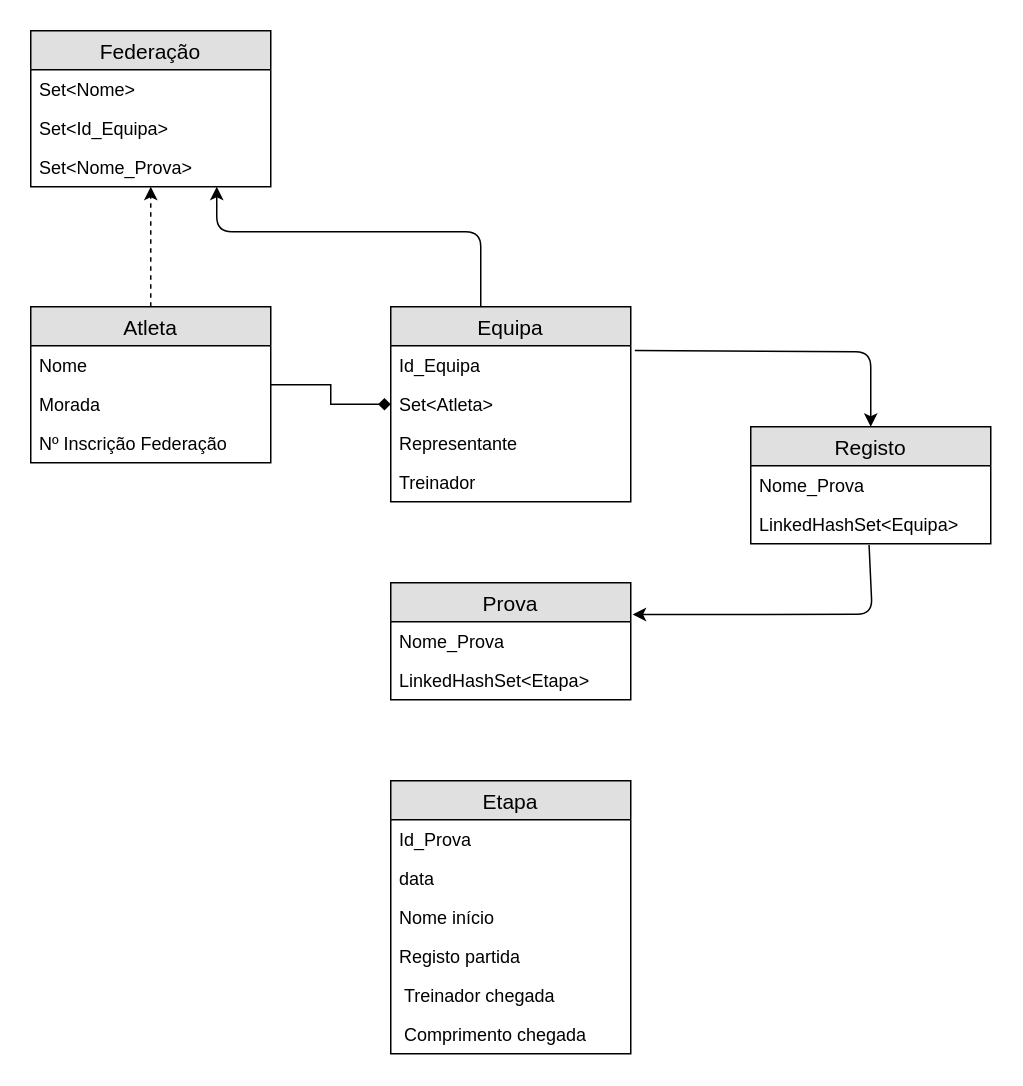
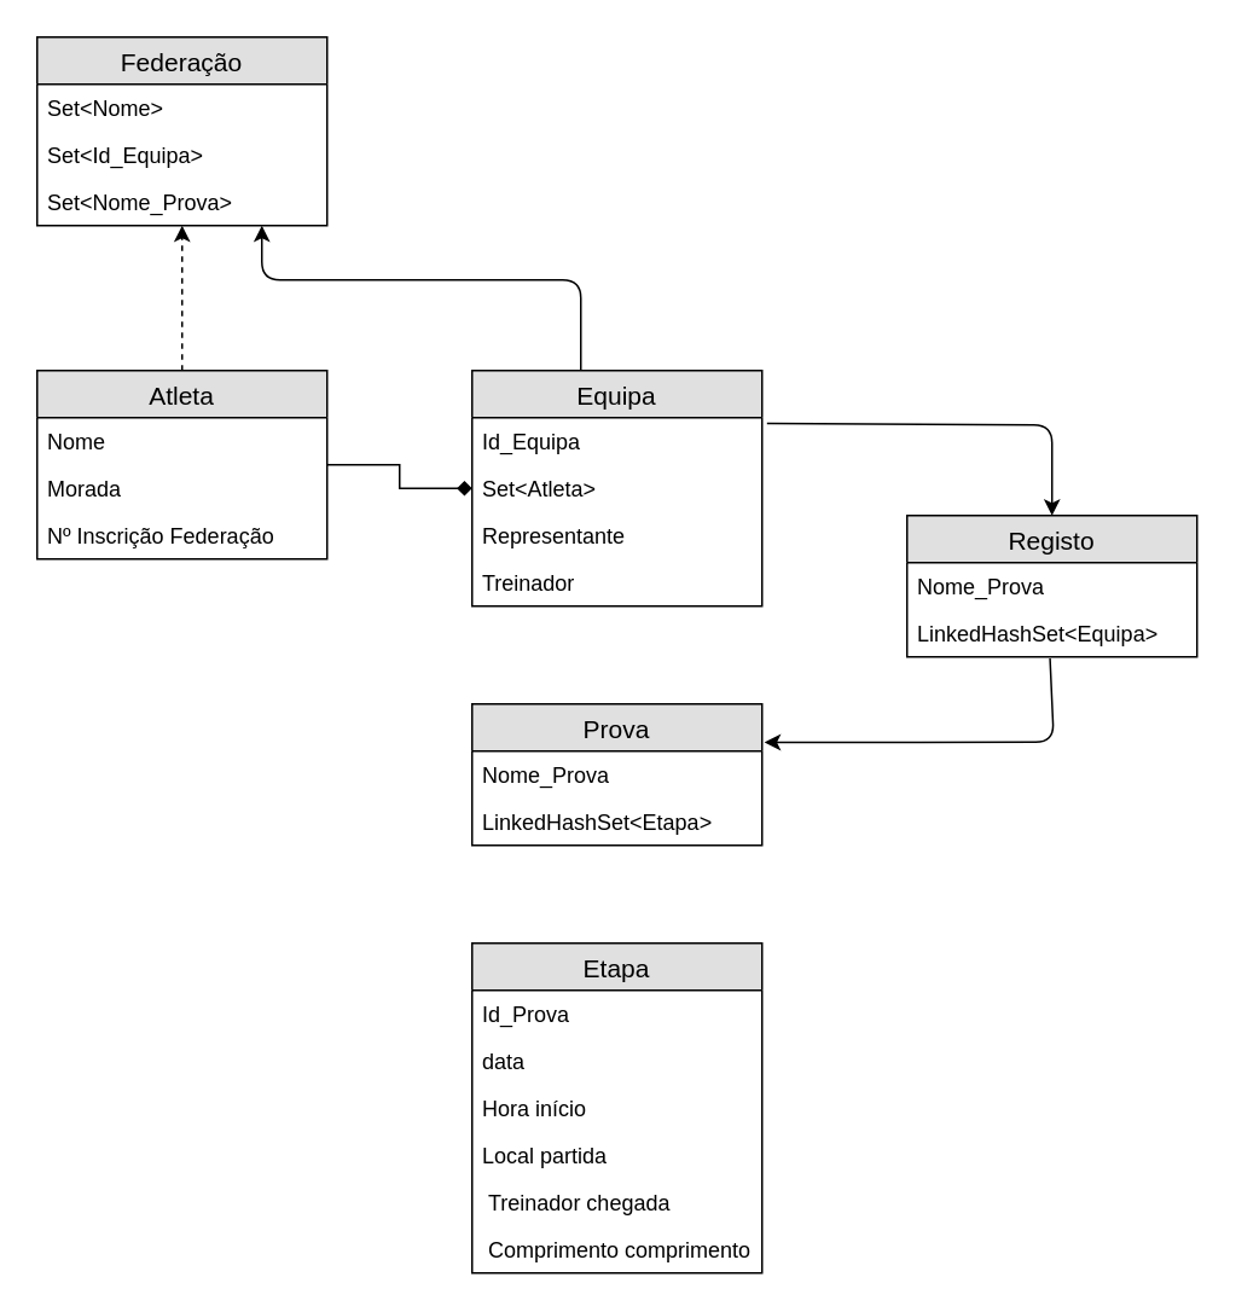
  <mxCell id="0" />
  <mxCell id="1" parent="0" />
  <mxCell id="2" value="" style="edgeStyle=orthogonalEdgeStyle;rounded=0;orthogonalLoop=1;jettySize=auto;html=1;endArrow=diamond;" edge="1" parent="1" source="4" target="12"><mxGeometry relative="1" as="geometry" /></mxCell>
  <mxCell id="3" value="" style="edgeStyle=orthogonalEdgeStyle;rounded=0;orthogonalLoop=1;jettySize=auto;html=1;dashed=1;" edge="1" parent="1" source="4" target="8"><mxGeometry relative="1" as="geometry" /></mxCell>
  <mxCell id="4" value="Atleta" style="swimlane;fontStyle=0;childLayout=stackLayout;horizontal=1;startSize=26;fillColor=#e0e0e0;horizontalStack=0;resizeParent=1;resizeParentMax=0;resizeLast=0;collapsible=1;marginBottom=0;swimlaneFillColor=#ffffff;align=center;fontSize=14;" vertex="1" parent="1"><mxGeometry x="20" y="204" width="160" height="104" as="geometry" /></mxCell>
  <mxCell id="5" value="Nome&#10;" style="text;strokeColor=none;fillColor=none;spacingLeft=4;spacingRight=4;overflow=hidden;rotatable=0;points=[[0,0.5],[1,0.5]];portConstraint=eastwest;fontSize=12;" vertex="1" parent="4"><mxGeometry y="26" width="160" height="26" as="geometry" /></mxCell>
  <mxCell id="6" value="Morada" style="text;strokeColor=none;fillColor=none;spacingLeft=4;spacingRight=4;overflow=hidden;rotatable=0;points=[[0,0.5],[1,0.5]];portConstraint=eastwest;fontSize=12;" vertex="1" parent="4"><mxGeometry y="52" width="160" height="26" as="geometry" /></mxCell>
  <mxCell id="7" value="Nº Inscrição Federação" style="text;strokeColor=none;fillColor=none;spacingLeft=4;spacingRight=4;overflow=hidden;rotatable=0;points=[[0,0.5],[1,0.5]];portConstraint=eastwest;fontSize=12;" vertex="1" parent="4"><mxGeometry y="78" width="160" height="26" as="geometry" /></mxCell>
  <mxCell id="8" value="Federação" style="swimlane;fontStyle=0;childLayout=stackLayout;horizontal=1;startSize=26;fillColor=#e0e0e0;horizontalStack=0;resizeParent=1;resizeParentMax=0;resizeLast=0;collapsible=1;marginBottom=0;swimlaneFillColor=#ffffff;align=center;fontSize=14;" vertex="1" parent="1"><mxGeometry x="20" y="20" width="160" height="104" as="geometry" /></mxCell>
  <mxCell id="9" value="Set&lt;Nome&gt;" style="text;strokeColor=none;fillColor=none;spacingLeft=4;spacingRight=4;overflow=hidden;rotatable=0;points=[[0,0.5],[1,0.5]];portConstraint=eastwest;fontSize=12;" vertex="1" parent="8"><mxGeometry y="26" width="160" height="26" as="geometry" /></mxCell>
  <mxCell id="10" value="Set&lt;Id_Equipa&gt;" style="text;strokeColor=none;fillColor=none;spacingLeft=4;spacingRight=4;overflow=hidden;rotatable=0;points=[[0,0.5],[1,0.5]];portConstraint=eastwest;fontSize=12;" vertex="1" parent="8"><mxGeometry y="52" width="160" height="26" as="geometry" /></mxCell>
  <mxCell id="11" value="Set&lt;Nome_Prova&gt;" style="text;strokeColor=none;fillColor=none;spacingLeft=4;spacingRight=4;overflow=hidden;rotatable=0;points=[[0,0.5],[1,0.5]];portConstraint=eastwest;fontSize=12;" vertex="1" parent="8"><mxGeometry y="78" width="160" height="26" as="geometry" /></mxCell>
  <mxCell id="12" value="Equipa" style="swimlane;fontStyle=0;childLayout=stackLayout;horizontal=1;startSize=26;fillColor=#e0e0e0;horizontalStack=0;resizeParent=1;resizeParentMax=0;resizeLast=0;collapsible=1;marginBottom=0;swimlaneFillColor=#ffffff;align=center;fontSize=14;" vertex="1" parent="1"><mxGeometry x="260" y="204" width="160" height="130" as="geometry" /></mxCell>
  <mxCell id="13" value="Id_Equipa" style="text;strokeColor=none;fillColor=none;spacingLeft=4;spacingRight=4;overflow=hidden;rotatable=0;points=[[0,0.5],[1,0.5]];portConstraint=eastwest;fontSize=12;" vertex="1" parent="12"><mxGeometry y="26" width="160" height="26" as="geometry" /></mxCell>
  <mxCell id="14" value="Set&lt;Atleta&gt;" style="text;strokeColor=none;fillColor=none;spacingLeft=4;spacingRight=4;overflow=hidden;rotatable=0;points=[[0,0.5],[1,0.5]];portConstraint=eastwest;fontSize=12;" vertex="1" parent="12"><mxGeometry y="52" width="160" height="26" as="geometry" /></mxCell>
  <mxCell id="15" value="Representante" style="text;strokeColor=none;fillColor=none;spacingLeft=4;spacingRight=4;overflow=hidden;rotatable=0;points=[[0,0.5],[1,0.5]];portConstraint=eastwest;fontSize=12;" vertex="1" parent="12"><mxGeometry y="78" width="160" height="26" as="geometry" /></mxCell>
  <mxCell id="16" value="Treinador&#10;" style="text;strokeColor=none;fillColor=none;spacingLeft=4;spacingRight=4;overflow=hidden;rotatable=0;points=[[0,0.5],[1,0.5]];portConstraint=eastwest;fontSize=12;" vertex="1" parent="12"><mxGeometry y="104" width="160" height="26" as="geometry" /></mxCell>
  <mxCell id="17" value="Registo" style="swimlane;fontStyle=0;childLayout=stackLayout;horizontal=1;startSize=26;fillColor=#e0e0e0;horizontalStack=0;resizeParent=1;resizeParentMax=0;resizeLast=0;collapsible=1;marginBottom=0;swimlaneFillColor=#ffffff;align=center;fontSize=14;" vertex="1" parent="1"><mxGeometry x="500" y="284" width="160" height="78" as="geometry" /></mxCell>
  <mxCell id="18" value="Nome_Prova" style="text;strokeColor=none;fillColor=none;spacingLeft=4;spacingRight=4;overflow=hidden;rotatable=0;points=[[0,0.5],[1,0.5]];portConstraint=eastwest;fontSize=12;" vertex="1" parent="17"><mxGeometry y="26" width="160" height="26" as="geometry" /></mxCell>
  <mxCell id="19" value="LinkedHashSet&lt;Equipa&gt;" style="text;strokeColor=none;fillColor=none;spacingLeft=4;spacingRight=4;overflow=hidden;rotatable=0;points=[[0,0.5],[1,0.5]];portConstraint=eastwest;fontSize=12;" vertex="1" parent="17"><mxGeometry y="52" width="160" height="26" as="geometry" /></mxCell>
  <mxCell id="20" value="Prova" style="swimlane;fontStyle=0;childLayout=stackLayout;horizontal=1;startSize=26;fillColor=#e0e0e0;horizontalStack=0;resizeParent=1;resizeParentMax=0;resizeLast=0;collapsible=1;marginBottom=0;swimlaneFillColor=#ffffff;align=center;fontSize=14;" vertex="1" parent="1"><mxGeometry x="260" y="388" width="160" height="78" as="geometry" /></mxCell>
  <mxCell id="21" value="Nome_Prova" style="text;strokeColor=none;fillColor=none;spacingLeft=4;spacingRight=4;overflow=hidden;rotatable=0;points=[[0,0.5],[1,0.5]];portConstraint=eastwest;fontSize=12;" vertex="1" parent="20"><mxGeometry y="26" width="160" height="26" as="geometry" /></mxCell>
  <mxCell id="22" value="LinkedHashSet&lt;Etapa&gt;" style="text;strokeColor=none;fillColor=none;spacingLeft=4;spacingRight=4;overflow=hidden;rotatable=0;points=[[0,0.5],[1,0.5]];portConstraint=eastwest;fontSize=12;" vertex="1" parent="20"><mxGeometry y="52" width="160" height="26" as="geometry" /></mxCell>
  <mxCell id="23" value="Etapa" style="swimlane;fontStyle=0;childLayout=stackLayout;horizontal=1;startSize=26;fillColor=#e0e0e0;horizontalStack=0;resizeParent=1;resizeParentMax=0;resizeLast=0;collapsible=1;marginBottom=0;swimlaneFillColor=#ffffff;align=center;fontSize=14;" vertex="1" parent="1"><mxGeometry x="260" y="520" width="160" height="182" as="geometry" /></mxCell>
  <mxCell id="24" value="Id_Prova" style="text;strokeColor=none;fillColor=none;spacingLeft=4;spacingRight=4;overflow=hidden;rotatable=0;points=[[0,0.5],[1,0.5]];portConstraint=eastwest;fontSize=12;" vertex="1" parent="23"><mxGeometry y="26" width="160" height="26" as="geometry" /></mxCell>
  <mxCell id="25" value="data" style="text;strokeColor=none;fillColor=none;spacingLeft=4;spacingRight=4;overflow=hidden;rotatable=0;points=[[0,0.5],[1,0.5]];portConstraint=eastwest;fontSize=12;" vertex="1" parent="23"><mxGeometry y="52" width="160" height="26" as="geometry" /></mxCell>
- <mxCell id="26" value="Nome início" style="text;strokeColor=none;fillColor=none;spacingLeft=4;spacingRight=4;overflow=hidden;rotatable=0;points=[[0,0.5],[1,0.5]];portConstraint=eastwest;fontSize=12;" vertex="1" parent="23"><mxGeometry y="78" width="160" height="26" as="geometry" /></mxCell>
- <mxCell id="27" value="Registo partida" style="text;strokeColor=none;fillColor=none;spacingLeft=4;spacingRight=4;overflow=hidden;rotatable=0;points=[[0,0.5],[1,0.5]];portConstraint=eastwest;fontSize=12;" vertex="1" parent="23"><mxGeometry y="104" width="160" height="26" as="geometry" /></mxCell>
+ <mxCell id="26" value="Hora início" style="text;strokeColor=none;fillColor=none;spacingLeft=4;spacingRight=4;overflow=hidden;rotatable=0;points=[[0,0.5],[1,0.5]];portConstraint=eastwest;fontSize=12;" vertex="1" parent="23"><mxGeometry y="78" width="160" height="26" as="geometry" /></mxCell>
+ <mxCell id="27" value="Local partida" style="text;strokeColor=none;fillColor=none;spacingLeft=4;spacingRight=4;overflow=hidden;rotatable=0;points=[[0,0.5],[1,0.5]];portConstraint=eastwest;fontSize=12;" vertex="1" parent="23"><mxGeometry y="104" width="160" height="26" as="geometry" /></mxCell>
  <mxCell id="28" value=" Treinador chegada" style="text;strokeColor=none;fillColor=none;spacingLeft=4;spacingRight=4;overflow=hidden;rotatable=0;points=[[0,0.5],[1,0.5]];portConstraint=eastwest;fontSize=12;" vertex="1" parent="23"><mxGeometry y="130" width="160" height="26" as="geometry" /></mxCell>
- <mxCell id="29" value=" Comprimento chegada" style="text;strokeColor=none;fillColor=none;spacingLeft=4;spacingRight=4;overflow=hidden;rotatable=0;points=[[0,0.5],[1,0.5]];portConstraint=eastwest;fontSize=12;" vertex="1" parent="23"><mxGeometry y="156" width="160" height="26" as="geometry" /></mxCell>
+ <mxCell id="29" value=" Comprimento comprimento" style="text;strokeColor=none;fillColor=none;spacingLeft=4;spacingRight=4;overflow=hidden;rotatable=0;points=[[0,0.5],[1,0.5]];portConstraint=eastwest;fontSize=12;" vertex="1" parent="23"><mxGeometry y="156" width="160" height="26" as="geometry" /></mxCell>
  <mxCell id="30" value="" style="edgeStyle=elbowEdgeStyle;elbow=vertical;endArrow=classic;html=1;" edge="1" parent="1"><mxGeometry width="50" height="50" relative="1" as="geometry"><mxPoint x="320" y="204" as="sourcePoint" /><mxPoint x="144" as="targetPoint" y="124" /><Array as="points"><mxPoint x="230" y="154" /></Array></mxGeometry></mxCell>
  <mxCell id="31" value="" style="endArrow=classic;html=1;exitX=0.493;exitY=1.031;exitDx=0;exitDy=0;exitPerimeter=0;entryX=1.008;entryY=-0.185;entryDx=0;entryDy=0;entryPerimeter=0;" edge="1" parent="1" source="19" target="21"><mxGeometry width="50" height="50" relative="1" as="geometry"><mxPoint x="581.28" y="391.588" as="sourcePoint" /><mxPoint x="520" y="374" as="targetPoint" /><Array as="points"><mxPoint x="581" y="409" /></Array></mxGeometry></mxCell>
  <mxCell id="32" value="" style="endArrow=classic;html=1;exitX=1.017;exitY=0.123;exitDx=0;exitDy=0;exitPerimeter=0;" edge="1" parent="1" source="13"><mxGeometry width="50" height="50" relative="1" as="geometry"><mxPoint x="630" y="234" as="sourcePoint" /><mxPoint x="580" y="284" as="targetPoint" /><Array as="points"><mxPoint x="580" y="234" /></Array></mxGeometry></mxCell>
